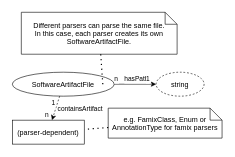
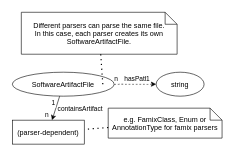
  <mxCell id="0" />
  <mxCell id="1" parent="0" />
  <mxCell id="2" value="SoftwareArtifactFile" style="ellipse;" vertex="1" parent="1"><mxGeometry x="20" y="120" width="170" height="40" as="geometry" /></mxCell>
- <mxCell id="3" value="" style="endArrow=classic;dashed=1;" edge="1" parent="1" source="2" target="14"><mxGeometry width="50" height="50" relative="1" as="geometry"><mxPoint x="60" y="0" as="sourcePoint" /><mxPoint x="300" y="0" as="targetPoint" /></mxGeometry></mxCell>
+ <mxCell id="3" value="" style="endArrow=classic;" edge="1" parent="1" source="2" target="14"><mxGeometry width="50" height="50" relative="1" as="geometry"><mxPoint x="60" y="0" as="sourcePoint" /><mxPoint x="300" y="0" as="targetPoint" /></mxGeometry></mxCell>
  <mxCell id="4" value="containsArtifact" style="edgeLabel;align=center;verticalAlign=middle;resizable=0;points=[];" vertex="1" connectable="0" parent="3"><mxGeometry x="-0.108" y="3" relative="1" as="geometry"><mxPoint x="37" y="2" as="offset" /></mxGeometry></mxCell>
  <mxCell id="5" value="n" style="edgeLabel;align=center;verticalAlign=middle;resizable=0;points=[];" vertex="1" connectable="0" parent="3"><mxGeometry x="0.792" y="1" relative="1" as="geometry"><mxPoint x="-11" y="-6" as="offset" /></mxGeometry></mxCell>
  <mxCell id="6" value="1" style="edgeLabel;align=center;verticalAlign=middle;resizable=0;points=[];" vertex="1" connectable="0" parent="3"><mxGeometry x="-0.908" y="2" relative="1" as="geometry"><mxPoint x="-12" y="8" as="offset" /></mxGeometry></mxCell>
- <mxCell id="7" value="string" style="ellipse;dashed=1;" vertex="1" parent="1"><mxGeometry x="260" y="120" width="80" height="40" as="geometry" /></mxCell>
- <mxCell id="8" value="" style="endArrow=classic;" edge="1" parent="1" source="2" target="7"><mxGeometry width="50" height="50" relative="1" as="geometry"><mxPoint x="70" y="10" as="sourcePoint" /><mxPoint x="310" y="10" as="targetPoint" /></mxGeometry></mxCell>
+ <mxCell id="7" value="string" style="ellipse;" vertex="1" parent="1"><mxGeometry x="260" y="120" width="80" height="40" as="geometry" /></mxCell>
+ <mxCell id="8" value="" style="endArrow=classic;dashed=1;" edge="1" parent="1" source="2" target="7"><mxGeometry width="50" height="50" relative="1" as="geometry"><mxPoint x="70" y="10" as="sourcePoint" /><mxPoint x="310" y="10" as="targetPoint" /></mxGeometry></mxCell>
  <mxCell id="9" value="hasPath" style="edgeLabel;align=center;verticalAlign=middle;resizable=0;points=[];" vertex="1" connectable="0" parent="8"><mxGeometry x="-0.108" y="3" relative="1" as="geometry"><mxPoint x="6" y="-7" as="offset" /></mxGeometry></mxCell>
  <mxCell id="10" value="1" style="edgeLabel;align=center;verticalAlign=middle;resizable=0;points=[];" vertex="1" connectable="0" parent="8"><mxGeometry x="0.792" y="1" relative="1" as="geometry"><mxPoint x="-7" y="-9" as="offset" /></mxGeometry></mxCell>
  <mxCell id="11" value="n" style="edgeLabel;align=center;verticalAlign=middle;resizable=0;points=[];" vertex="1" connectable="0" parent="8"><mxGeometry x="-0.908" y="2" relative="1" as="geometry"><mxPoint y="-8" as="offset" /></mxGeometry></mxCell>
  <mxCell id="12" value="Different parsers can parse the same file.&#10;In this case, each parser creates its own&#10;SoftwareArtifactFile." style="shape=note;size=20;" vertex="1" parent="1"><mxGeometry x="35" y="20" width="260" height="70" as="geometry" /></mxCell>
  <mxCell id="13" value="" style="endArrow=none;dashed=1;dashPattern=1 3;strokeWidth=2;" edge="1" parent="1" target="12"><mxGeometry width="50" height="50" relative="1" as="geometry"><mxPoint x="171" y="140" as="sourcePoint" /><mxPoint x="190" y="290" as="targetPoint" /></mxGeometry></mxCell>
  <mxCell id="14" value="(parser-dependent)" style="rounded=0;" vertex="1" parent="1"><mxGeometry x="20" y="200" width="120" height="40" as="geometry" /></mxCell>
  <mxCell id="15" value="e.g. FamixClass, Enum or &#10;AnnotationType for famix parsers" style="shape=note;size=20;" vertex="1" parent="1"><mxGeometry x="180" y="180" width="190" height="50" as="geometry" /></mxCell>
  <mxCell id="16" value="" style="endArrow=none;dashed=1;dashPattern=1 3;strokeWidth=2;" edge="1" parent="1" source="15" target="14"><mxGeometry width="50" height="50" relative="1" as="geometry"><mxPoint x="181" y="150" as="sourcePoint" /><mxPoint x="177.471" y="100" as="targetPoint" /></mxGeometry></mxCell>
